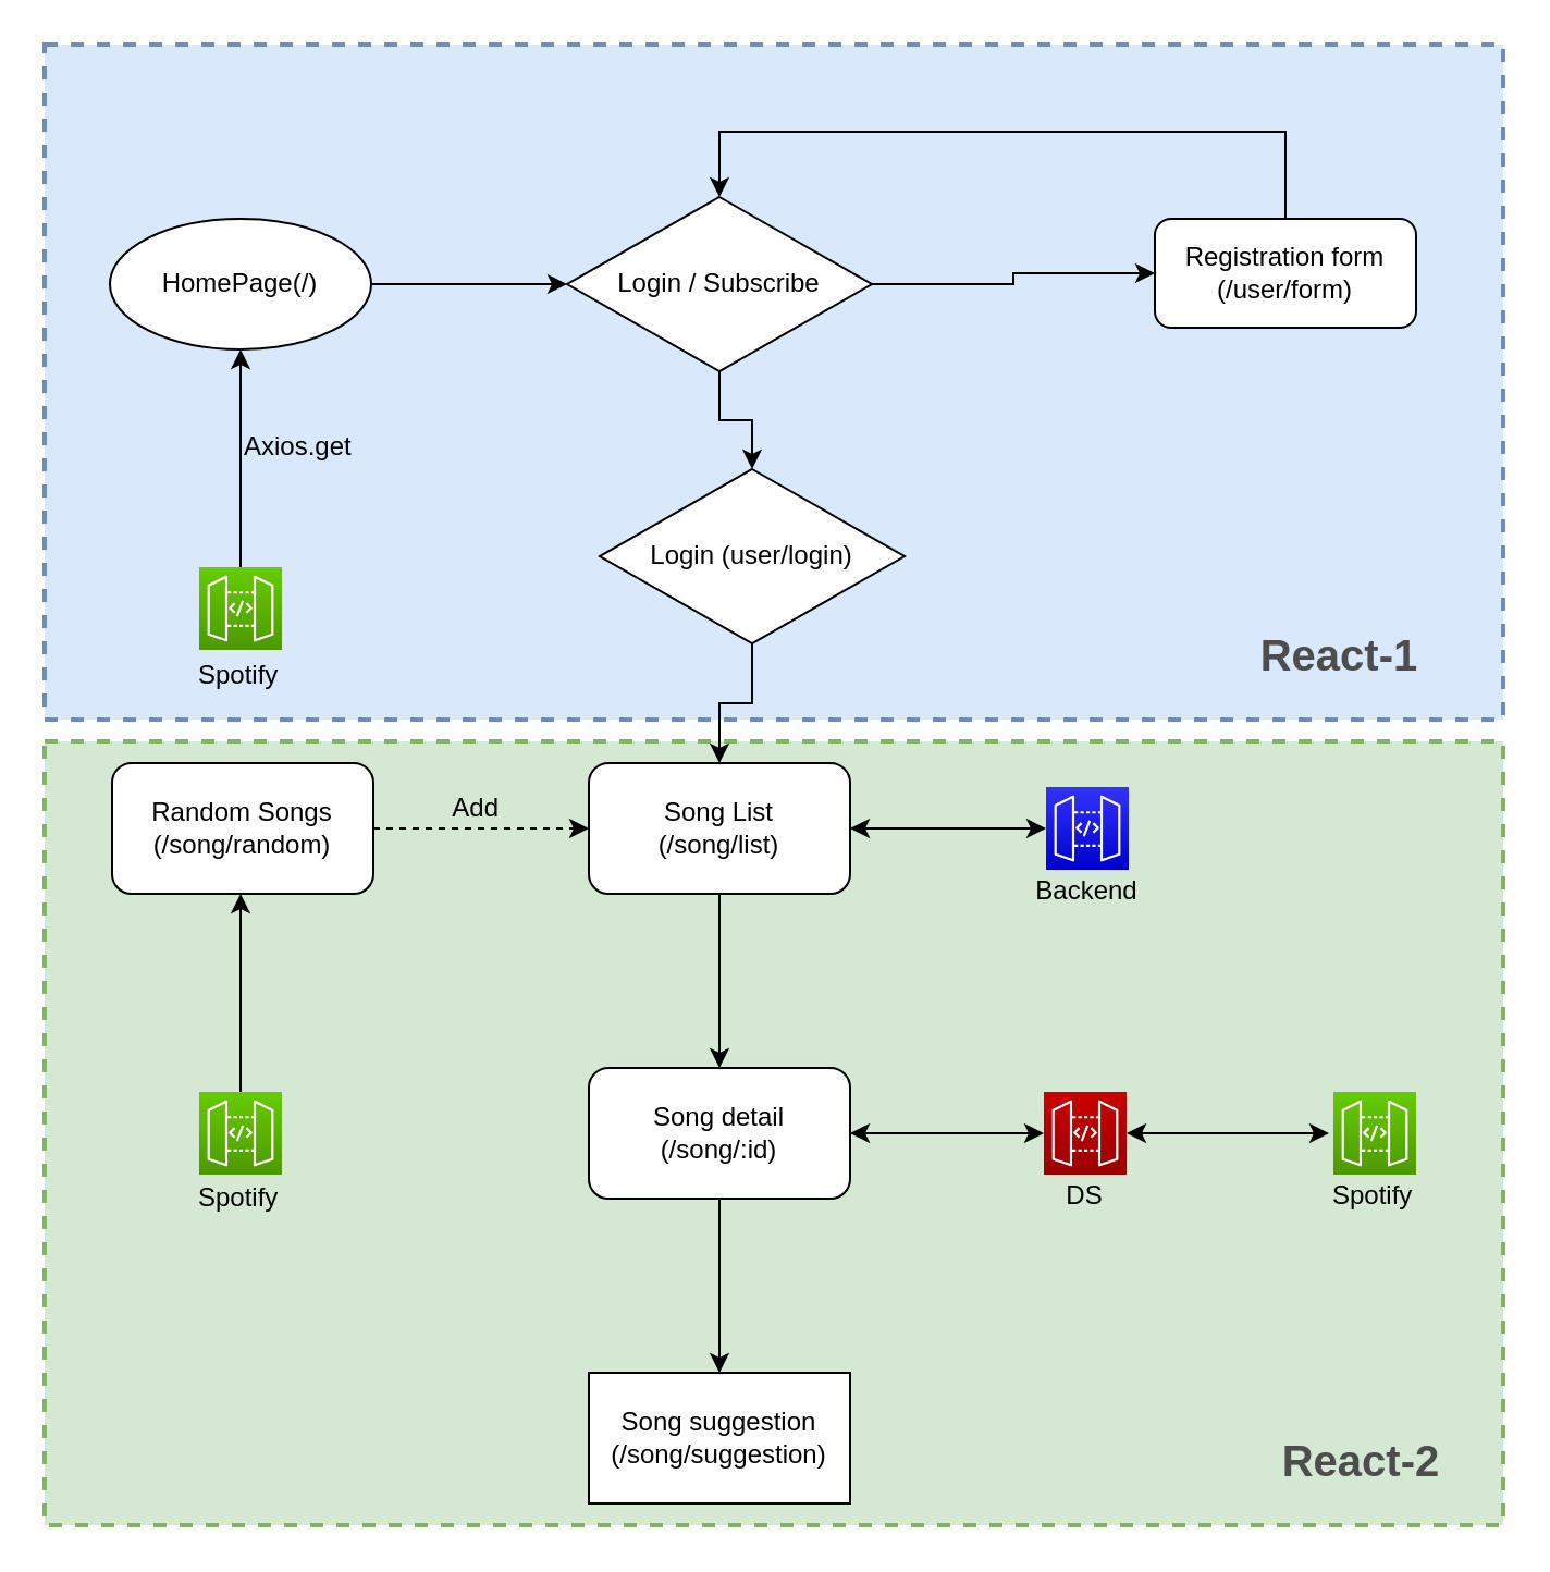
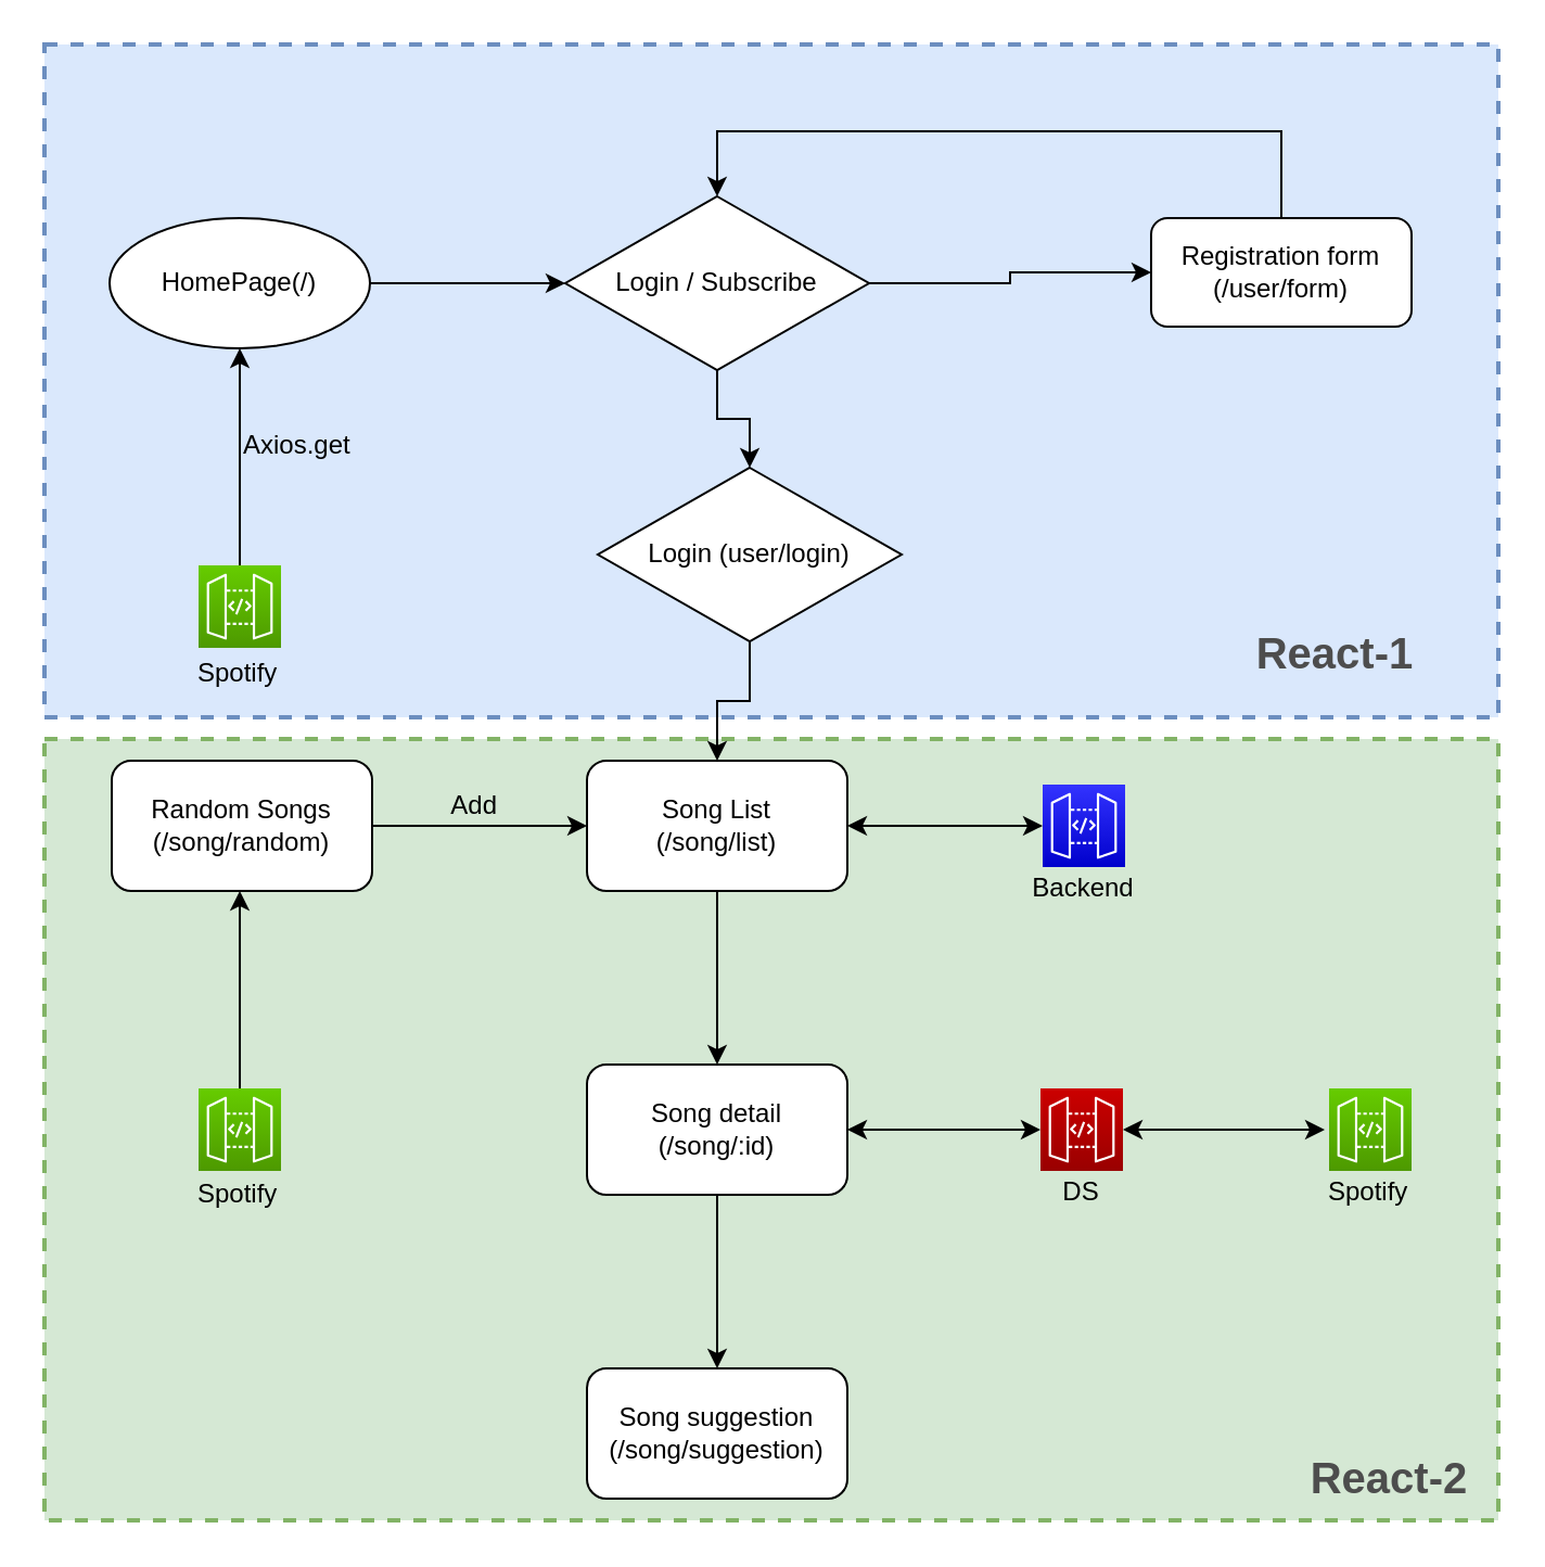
  <mxCell id="0" />
  <mxCell id="1" parent="0" />
  <mxCell id="2" value="" style="rounded=0;whiteSpace=wrap;html=1;dashed=1;fillColor=#d5e8d4;strokeWidth=2;strokeColor=#82b366;" vertex="1" parent="1"><mxGeometry x="20" y="340" width="670" height="360" as="geometry" /></mxCell>
  <mxCell id="3" value="" style="rounded=0;whiteSpace=wrap;html=1;dashed=1;fillColor=#dae8fc;strokeWidth=2;strokeColor=#6c8ebf;" vertex="1" parent="1"><mxGeometry x="20" y="20" width="670" height="310" as="geometry" /></mxCell>
  <mxCell id="4" value="" style="edgeStyle=orthogonalEdgeStyle;rounded=0;orthogonalLoop=1;jettySize=auto;html=1;" edge="1" parent="1" source="10" target="8"><mxGeometry relative="1" as="geometry" /></mxCell>
  <mxCell id="5" value="" style="edgeStyle=orthogonalEdgeStyle;rounded=0;orthogonalLoop=1;jettySize=auto;html=1;entryX=0;entryY=0.5;entryDx=0;entryDy=0;" edge="1" parent="1" source="6" target="10"><mxGeometry relative="1" as="geometry"><mxPoint x="250" y="130" as="targetPoint" /></mxGeometry></mxCell>
  <mxCell id="6" value="HomePage(/)" style="ellipse;whiteSpace=wrap;html=1;" vertex="1" parent="1"><mxGeometry x="50" y="100" width="120" height="60" as="geometry" /></mxCell>
  <mxCell id="7" style="edgeStyle=orthogonalEdgeStyle;rounded=0;orthogonalLoop=1;jettySize=auto;html=1;entryX=0.5;entryY=0;entryDx=0;entryDy=0;" edge="1" parent="1" source="8" target="10"><mxGeometry relative="1" as="geometry"><mxPoint x="590" y="30" as="targetPoint" /><Array as="points"><mxPoint x="590" y="60" /><mxPoint x="330" y="60" /></Array></mxGeometry></mxCell>
  <mxCell id="8" value="Registration form&lt;br&gt;(/user/form)" style="rounded=1;whiteSpace=wrap;html=1;" vertex="1" parent="1"><mxGeometry x="530" y="100" width="120" height="50" as="geometry" /></mxCell>
  <mxCell id="9" value="" style="edgeStyle=orthogonalEdgeStyle;rounded=0;orthogonalLoop=1;jettySize=auto;html=1;" edge="1" parent="1" source="10" target="12"><mxGeometry relative="1" as="geometry" /></mxCell>
  <mxCell id="10" value="Login / Subscribe" style="rhombus;whiteSpace=wrap;html=1;" vertex="1" parent="1"><mxGeometry x="260" y="90" width="140" height="80" as="geometry" /></mxCell>
  <mxCell id="11" value="" style="edgeStyle=orthogonalEdgeStyle;rounded=0;orthogonalLoop=1;jettySize=auto;html=1;" edge="1" parent="1" source="12" target="14"><mxGeometry relative="1" as="geometry" /></mxCell>
  <mxCell id="12" value="Login (user/login)" style="rhombus;whiteSpace=wrap;html=1;" vertex="1" parent="1"><mxGeometry x="275" y="215" width="140" height="80" as="geometry" /></mxCell>
  <mxCell id="13" value="" style="edgeStyle=orthogonalEdgeStyle;rounded=0;orthogonalLoop=1;jettySize=auto;html=1;" edge="1" parent="1" source="14" target="17"><mxGeometry relative="1" as="geometry" /></mxCell>
  <mxCell id="14" value="Song List&lt;br&gt;(/song/list)" style="rounded=1;whiteSpace=wrap;html=1;" vertex="1" parent="1"><mxGeometry x="270" y="350" width="120" height="60" as="geometry" /></mxCell>
  <mxCell id="15" value="Random Songs&lt;br&gt;(/song/random)" style="rounded=1;whiteSpace=wrap;html=1;" vertex="1" parent="1"><mxGeometry x="51" y="350" width="120" height="60" as="geometry" /></mxCell>
  <mxCell id="16" value="" style="edgeStyle=orthogonalEdgeStyle;rounded=0;orthogonalLoop=1;jettySize=auto;html=1;" edge="1" parent="1" source="17" target="18"><mxGeometry relative="1" as="geometry" /></mxCell>
  <mxCell id="17" value="Song detail&lt;br&gt;(/song/:id)" style="rounded=1;whiteSpace=wrap;html=1;" vertex="1" parent="1"><mxGeometry x="270" y="490" width="120" height="60" as="geometry" /></mxCell>
- <mxCell id="18" value="Song suggestion&lt;br&gt;(/song/suggestion)" style="whiteSpace=wrap;html=1;rounded=0;" vertex="1" parent="1"><mxGeometry x="270" y="630" width="120" height="60" as="geometry" /></mxCell>
+ <mxCell id="18" value="Song suggestion&lt;br&gt;(/song/suggestion)" style="rounded=1;whiteSpace=wrap;html=1;" vertex="1" parent="1"><mxGeometry x="270" y="630" width="120" height="60" as="geometry" /></mxCell>
  <mxCell id="19" value="" style="edgeStyle=orthogonalEdgeStyle;rounded=0;orthogonalLoop=1;jettySize=auto;html=1;entryX=0.5;entryY=1;entryDx=0;entryDy=0;" edge="1" parent="1" source="20" target="6"><mxGeometry relative="1" as="geometry"><mxPoint x="110" y="180" as="targetPoint" /></mxGeometry></mxCell>
  <mxCell id="20" value="" style="outlineConnect=0;fontColor=#232F3E;gradientColor=#66CC00;gradientDirection=north;fillColor=#4D9900;strokeColor=#ffffff;dashed=0;verticalLabelPosition=bottom;verticalAlign=top;align=center;html=1;fontSize=12;fontStyle=0;aspect=fixed;shape=mxgraph.aws4.resourceIcon;resIcon=mxgraph.aws4.api_gateway;" vertex="1" parent="1"><mxGeometry x="91" y="260" width="38" height="38" as="geometry" /></mxCell>
  <mxCell id="21" value="" style="outlineConnect=0;fontColor=#232F3E;gradientColor=#66CC00;gradientDirection=north;fillColor=#4D9900;strokeColor=#ffffff;dashed=0;verticalLabelPosition=bottom;verticalAlign=top;align=center;html=1;fontSize=12;fontStyle=0;aspect=fixed;shape=mxgraph.aws4.resourceIcon;resIcon=mxgraph.aws4.api_gateway;" vertex="1" parent="1"><mxGeometry x="612" y="501" width="38" height="38" as="geometry" /></mxCell>
  <mxCell id="22" value="Spotify&amp;nbsp;" style="text;html=1;strokeColor=none;fillColor=none;align=center;verticalAlign=middle;whiteSpace=wrap;rounded=0;" vertex="1" parent="1"><mxGeometry x="91" y="300" width="40" height="20" as="geometry" /></mxCell>
  <mxCell id="23" value="Axios.get" style="text;html=1;strokeColor=none;fillColor=none;align=left;verticalAlign=middle;whiteSpace=wrap;rounded=0;" vertex="1" parent="1"><mxGeometry x="110" y="190" width="60" height="30" as="geometry" /></mxCell>
  <mxCell id="24" value="" style="outlineConnect=0;fontColor=#232F3E;gradientColor=#3333FF;gradientDirection=north;fillColor=#0000CC;strokeColor=#ffffff;dashed=0;verticalLabelPosition=bottom;verticalAlign=top;align=center;html=1;fontSize=12;fontStyle=0;aspect=fixed;shape=mxgraph.aws4.resourceIcon;resIcon=mxgraph.aws4.api_gateway;" vertex="1" parent="1"><mxGeometry x="480" y="361" width="38" height="38" as="geometry" /></mxCell>
  <mxCell id="25" value="" style="endArrow=classic;startArrow=classic;html=1;entryX=1;entryY=0.5;entryDx=0;entryDy=0;" edge="1" parent="1" source="24" target="14"><mxGeometry width="50" height="50" relative="1" as="geometry"><mxPoint x="520" y="370" as="sourcePoint" /><mxPoint x="570" y="320" as="targetPoint" /></mxGeometry></mxCell>
  <mxCell id="26" value="Backend" style="text;html=1;strokeColor=none;fillColor=none;align=center;verticalAlign=middle;whiteSpace=wrap;rounded=0;" vertex="1" parent="1"><mxGeometry x="479" y="399" width="40" height="20" as="geometry" /></mxCell>
  <mxCell id="27" value="" style="outlineConnect=0;fontColor=#232F3E;gradientColor=#CC0000;gradientDirection=north;fillColor=#990000;strokeColor=#ffffff;dashed=0;verticalLabelPosition=bottom;verticalAlign=top;align=center;html=1;fontSize=12;fontStyle=0;aspect=fixed;shape=mxgraph.aws4.resourceIcon;resIcon=mxgraph.aws4.api_gateway;" vertex="1" parent="1"><mxGeometry x="479" y="501" width="38" height="38" as="geometry" /></mxCell>
  <mxCell id="28" value="DS" style="text;html=1;strokeColor=none;fillColor=none;align=center;verticalAlign=middle;whiteSpace=wrap;rounded=0;" vertex="1" parent="1"><mxGeometry x="478" y="539" width="40" height="20" as="geometry" /></mxCell>
  <mxCell id="29" value="" style="endArrow=classic;startArrow=classic;html=1;exitX=1;exitY=0.5;exitDx=0;exitDy=0;" edge="1" parent="1" source="17" target="27"><mxGeometry width="50" height="50" relative="1" as="geometry"><mxPoint x="520" y="440" as="sourcePoint" /><mxPoint x="570" y="390" as="targetPoint" /></mxGeometry></mxCell>
  <mxCell id="30" value="" style="endArrow=classic;startArrow=classic;html=1;" edge="1" parent="1" source="27"><mxGeometry width="50" height="50" relative="1" as="geometry"><mxPoint x="520" y="520" as="sourcePoint" /><mxPoint x="610" y="520" as="targetPoint" /></mxGeometry></mxCell>
  <mxCell id="31" value="Spotify&amp;nbsp;" style="text;html=1;strokeColor=none;fillColor=none;align=center;verticalAlign=middle;whiteSpace=wrap;rounded=0;" vertex="1" parent="1"><mxGeometry x="612" y="539" width="40" height="20" as="geometry" /></mxCell>
  <mxCell id="32" value="&lt;b&gt;&lt;font style=&quot;font-size: 20px&quot;&gt;React-1&lt;/font&gt;&lt;/b&gt;" style="text;html=1;strokeColor=none;fillColor=none;align=center;verticalAlign=middle;whiteSpace=wrap;rounded=0;dashed=1;fontColor=#4D4D4D;" vertex="1" parent="1"><mxGeometry x="570" y="290" width="90" height="20" as="geometry" /></mxCell>
- <mxCell id="33" value="&lt;b&gt;&lt;font style=&quot;font-size: 20px&quot;&gt;React-2&lt;/font&gt;&lt;/b&gt;" style="text;html=1;strokeColor=none;fillColor=none;align=center;verticalAlign=middle;whiteSpace=wrap;rounded=0;dashed=1;fontColor=#4D4D4D;" vertex="1" parent="1"><mxGeometry x="580" y="660" width="90" height="20" as="geometry" /></mxCell>
+ <mxCell id="33" value="&lt;b&gt;&lt;font style=&quot;font-size: 20px&quot;&gt;React-2&lt;/font&gt;&lt;/b&gt;" style="text;html=1;strokeColor=none;fillColor=none;align=center;verticalAlign=middle;whiteSpace=wrap;rounded=0;dashed=1;fontColor=#4D4D4D;" vertex="1" parent="1"><mxGeometry x="595" y="670" width="90" height="20" as="geometry" /></mxCell>
  <mxCell id="34" value="Add&amp;nbsp;" style="text;html=1;strokeColor=none;fillColor=none;align=center;verticalAlign=middle;whiteSpace=wrap;rounded=0;" vertex="1" parent="1"><mxGeometry x="200" y="361" width="40" height="20" as="geometry" /></mxCell>
- <mxCell id="35" value="" style="endArrow=classic;html=1;exitX=1;exitY=0.5;exitDx=0;exitDy=0;dashed=1;" edge="1" parent="1" source="15" target="14"><mxGeometry width="50" height="50" relative="1" as="geometry"><mxPoint x="450" y="380" as="sourcePoint" /><mxPoint x="500" y="330" as="targetPoint" /></mxGeometry></mxCell>
+ <mxCell id="35" value="" style="endArrow=classic;html=1;exitX=1;exitY=0.5;exitDx=0;exitDy=0;" edge="1" parent="1" source="15" target="14"><mxGeometry width="50" height="50" relative="1" as="geometry"><mxPoint x="450" y="380" as="sourcePoint" /><mxPoint x="500" y="330" as="targetPoint" /></mxGeometry></mxCell>
  <mxCell id="36" value="" style="outlineConnect=0;fontColor=#232F3E;gradientColor=#66CC00;gradientDirection=north;fillColor=#4D9900;strokeColor=#ffffff;dashed=0;verticalLabelPosition=bottom;verticalAlign=top;align=center;html=1;fontSize=12;fontStyle=0;aspect=fixed;shape=mxgraph.aws4.resourceIcon;resIcon=mxgraph.aws4.api_gateway;" vertex="1" parent="1"><mxGeometry x="91" y="501" width="38" height="38" as="geometry" /></mxCell>
  <mxCell id="37" value="" style="edgeStyle=orthogonalEdgeStyle;rounded=0;orthogonalLoop=1;jettySize=auto;html=1;" edge="1" parent="1" source="36"><mxGeometry relative="1" as="geometry"><mxPoint x="120" y="270" as="sourcePoint" /><mxPoint x="110" y="410" as="targetPoint" /><Array as="points" /></mxGeometry></mxCell>
  <mxCell id="38" value="Spotify&amp;nbsp;" style="text;html=1;strokeColor=none;fillColor=none;align=center;verticalAlign=middle;whiteSpace=wrap;rounded=0;" vertex="1" parent="1"><mxGeometry x="91" y="540" width="40" height="20" as="geometry" /></mxCell>
